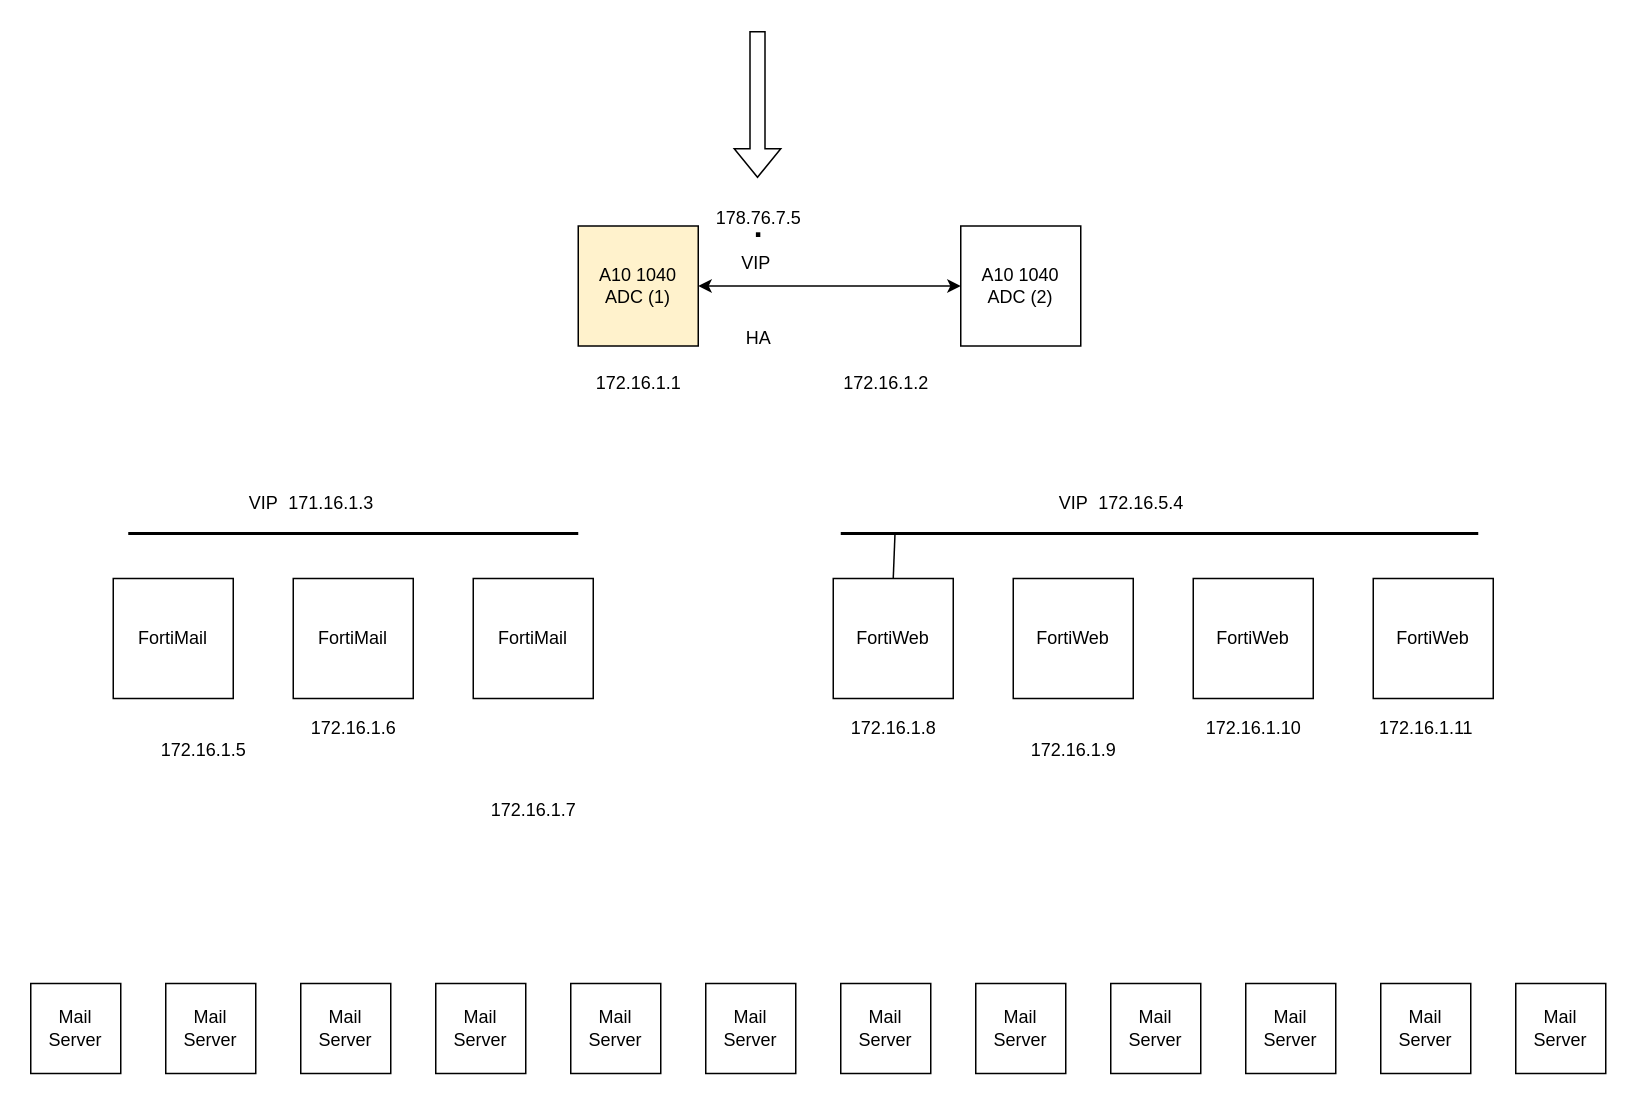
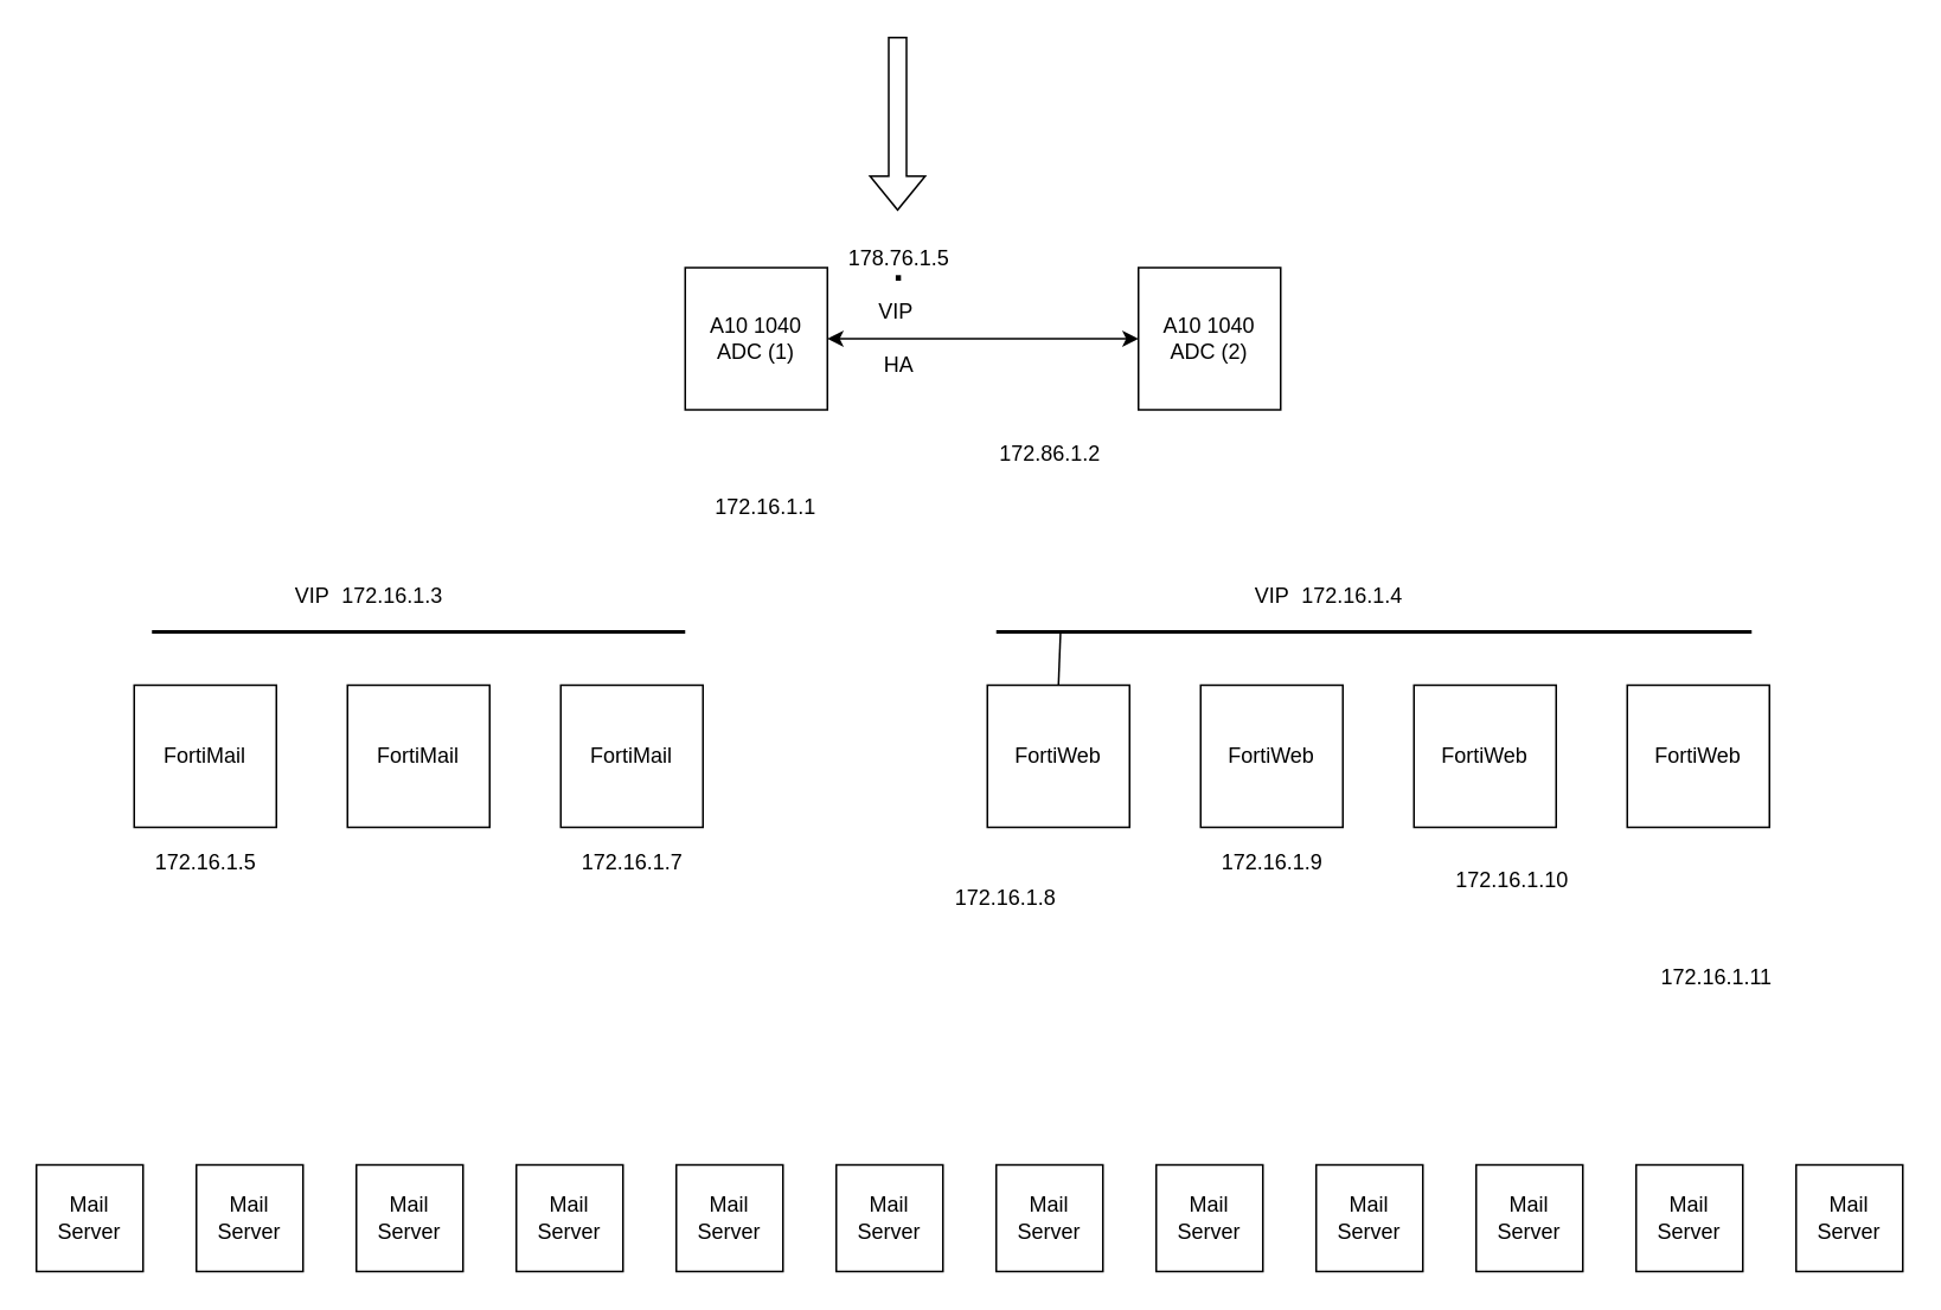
  <mxCell id="0" />
  <mxCell id="1" parent="0" />
  <mxCell id="2" value="FortiMail" style="whiteSpace=wrap;html=1;aspect=fixed;" vertex="1" parent="1"><mxGeometry x="75" y="385" width="80" height="80" as="geometry" /></mxCell>
  <mxCell id="3" value="FortiMail" style="whiteSpace=wrap;html=1;aspect=fixed;" vertex="1" parent="1"><mxGeometry x="195" y="385" width="80" height="80" as="geometry" /></mxCell>
  <mxCell id="4" value="FortiMail" style="whiteSpace=wrap;html=1;aspect=fixed;" vertex="1" parent="1"><mxGeometry x="315" y="385" width="80" height="80" as="geometry" /></mxCell>
  <mxCell id="5" value="FortiWeb" style="whiteSpace=wrap;html=1;aspect=fixed;" vertex="1" parent="1"><mxGeometry x="555" y="385" width="80" height="80" as="geometry" /></mxCell>
  <mxCell id="6" value="FortiWeb" style="whiteSpace=wrap;html=1;aspect=fixed;" vertex="1" parent="1"><mxGeometry x="675" y="385" width="80" height="80" as="geometry" /></mxCell>
  <mxCell id="7" value="FortiWeb" style="whiteSpace=wrap;html=1;aspect=fixed;" vertex="1" parent="1"><mxGeometry x="795" y="385" width="80" height="80" as="geometry" /></mxCell>
  <mxCell id="8" value="FortiWeb" style="whiteSpace=wrap;html=1;aspect=fixed;" vertex="1" parent="1"><mxGeometry x="915" y="385" width="80" height="80" as="geometry" /></mxCell>
- <mxCell id="9" value="A10 1040 ADC (1)" style="whiteSpace=wrap;html=1;aspect=fixed;fillColor=#fff2cc;" vertex="1" parent="1"><mxGeometry x="385" y="150" width="80" height="80" as="geometry" /></mxCell>
+ <mxCell id="9" value="A10 1040 ADC (1)" style="whiteSpace=wrap;html=1;aspect=fixed;" vertex="1" parent="1"><mxGeometry x="385" y="150" width="80" height="80" as="geometry" /></mxCell>
  <mxCell id="10" value="A10 1040 ADC (2)" style="whiteSpace=wrap;html=1;aspect=fixed;" vertex="1" parent="1"><mxGeometry x="640" y="150" width="80" height="80" as="geometry" /></mxCell>
  <mxCell id="11" value="" style="endArrow=classic;startArrow=classic;html=1;rounded=0;entryX=0;entryY=0.5;entryDx=0;entryDy=0;" edge="1" parent="1" target="10"><mxGeometry width="50" height="50" relative="1" as="geometry"><mxPoint x="465" y="190" as="sourcePoint" /><mxPoint x="515" y="140" as="targetPoint" /></mxGeometry></mxCell>
  <mxCell id="12" value="VIP&amp;nbsp;" style="text;html=1;align=center;verticalAlign=middle;resizable=0;points=[];autosize=1;strokeColor=none;fillColor=none;" vertex="1" parent="1"><mxGeometry x="480" y="160" width="50" height="30" as="geometry" /></mxCell>
- <mxCell id="13" value="178.76.7.5" style="text;html=1;align=center;verticalAlign=middle;resizable=0;points=[];autosize=1;strokeColor=none;fillColor=none;" vertex="1" parent="1"><mxGeometry x="465" y="130" width="80" height="30" as="geometry" /></mxCell>
- <mxCell id="14" value="HA" style="text;html=1;align=center;verticalAlign=middle;resizable=0;points=[];autosize=1;strokeColor=none;fillColor=none;" vertex="1" parent="1"><mxGeometry x="485" y="210" width="40" height="30" as="geometry" /></mxCell>
+ <mxCell id="13" value="178.76.1.5" style="text;html=1;align=center;verticalAlign=middle;resizable=0;points=[];autosize=1;strokeColor=none;fillColor=none;" vertex="1" parent="1"><mxGeometry x="465" y="130" width="80" height="30" as="geometry" /></mxCell>
+ <mxCell id="14" value="HA" style="text;html=1;align=center;verticalAlign=middle;resizable=0;points=[];autosize=1;strokeColor=none;fillColor=none;" vertex="1" parent="1"><mxGeometry x="485" y="190" width="40" height="30" as="geometry" /></mxCell>
  <mxCell id="15" value="Mail Server" style="whiteSpace=wrap;html=1;aspect=fixed;" vertex="1" parent="1"><mxGeometry x="20" y="655" width="60" height="60" as="geometry" /></mxCell>
  <mxCell id="16" value="Mail Server" style="whiteSpace=wrap;html=1;aspect=fixed;" vertex="1" parent="1"><mxGeometry x="110" y="655" width="60" height="60" as="geometry" /></mxCell>
  <mxCell id="17" value="Mail Server" style="whiteSpace=wrap;html=1;aspect=fixed;" vertex="1" parent="1"><mxGeometry x="200" y="655" width="60" height="60" as="geometry" /></mxCell>
  <mxCell id="18" value="Mail Server" style="whiteSpace=wrap;html=1;aspect=fixed;" vertex="1" parent="1"><mxGeometry x="290" y="655" width="60" height="60" as="geometry" /></mxCell>
  <mxCell id="19" value="Mail Server" style="whiteSpace=wrap;html=1;aspect=fixed;" vertex="1" parent="1"><mxGeometry x="380" y="655" width="60" height="60" as="geometry" /></mxCell>
  <mxCell id="20" value="Mail Server" style="whiteSpace=wrap;html=1;aspect=fixed;" vertex="1" parent="1"><mxGeometry x="470" y="655" width="60" height="60" as="geometry" /></mxCell>
  <mxCell id="21" value="Mail Server" style="whiteSpace=wrap;html=1;aspect=fixed;" vertex="1" parent="1"><mxGeometry x="560" y="655" width="60" height="60" as="geometry" /></mxCell>
  <mxCell id="22" value="Mail Server" style="whiteSpace=wrap;html=1;aspect=fixed;" vertex="1" parent="1"><mxGeometry x="650" y="655" width="60" height="60" as="geometry" /></mxCell>
  <mxCell id="23" value="Mail Server" style="whiteSpace=wrap;html=1;aspect=fixed;" vertex="1" parent="1"><mxGeometry x="740" y="655" width="60" height="60" as="geometry" /></mxCell>
  <mxCell id="24" value="Mail Server" style="whiteSpace=wrap;html=1;aspect=fixed;" vertex="1" parent="1"><mxGeometry x="830" y="655" width="60" height="60" as="geometry" /></mxCell>
  <mxCell id="25" value="Mail Server" style="whiteSpace=wrap;html=1;aspect=fixed;" vertex="1" parent="1"><mxGeometry x="920" y="655" width="60" height="60" as="geometry" /></mxCell>
  <mxCell id="26" value="Mail Server" style="whiteSpace=wrap;html=1;aspect=fixed;" vertex="1" parent="1"><mxGeometry x="1010" y="655" width="60" height="60" as="geometry" /></mxCell>
  <mxCell id="27" value="&lt;font style=&quot;font-size: 21px;&quot;&gt;&lt;b&gt;.&lt;/b&gt;&lt;/font&gt;" style="text;html=1;align=center;verticalAlign=middle;resizable=0;points=[];autosize=1;strokeColor=none;fillColor=none;" vertex="1" parent="1"><mxGeometry x="490" y="130" width="30" height="40" as="geometry" /></mxCell>
  <mxCell id="28" value="" style="shape=flexArrow;endArrow=classic;html=1;rounded=0;entryX=0.5;entryY=-0.05;entryDx=0;entryDy=0;entryPerimeter=0;" edge="1" parent="1"><mxGeometry width="50" height="50" relative="1" as="geometry"><mxPoint x="504.5" y="20" as="sourcePoint" /><mxPoint x="504.5" y="118" as="targetPoint" /></mxGeometry></mxCell>
- <mxCell id="29" value="172.16.1.1" style="text;html=1;align=center;verticalAlign=middle;resizable=0;points=[];autosize=1;strokeColor=none;fillColor=none;" vertex="1" parent="1"><mxGeometry x="385" y="240" width="80" height="30" as="geometry" /></mxCell>
- <mxCell id="30" value="172.16.1.2" style="text;html=1;align=center;verticalAlign=middle;resizable=0;points=[];autosize=1;strokeColor=none;fillColor=none;" vertex="1" parent="1"><mxGeometry x="550" y="240" width="80" height="30" as="geometry" /></mxCell>
- <mxCell id="31" value="172.16.1.8" style="text;html=1;align=center;verticalAlign=middle;resizable=0;points=[];autosize=1;strokeColor=none;fillColor=none;" vertex="1" parent="1"><mxGeometry x="555" y="470" width="80" height="30" as="geometry" /></mxCell>
- <mxCell id="32" value="172.16.1.9" style="text;html=1;align=center;verticalAlign=middle;resizable=0;points=[];autosize=1;strokeColor=none;fillColor=none;" vertex="1" parent="1"><mxGeometry x="675" y="485" width="80" height="30" as="geometry" /></mxCell>
- <mxCell id="33" value="172.16.1.10" style="text;html=1;align=center;verticalAlign=middle;resizable=0;points=[];autosize=1;strokeColor=none;fillColor=none;" vertex="1" parent="1"><mxGeometry x="790" y="470" width="90" height="30" as="geometry" /></mxCell>
- <mxCell id="34" value="172.16.1.11" style="text;html=1;align=center;verticalAlign=middle;resizable=0;points=[];autosize=1;strokeColor=none;fillColor=none;" vertex="1" parent="1"><mxGeometry x="905" y="470" width="90" height="30" as="geometry" /></mxCell>
+ <mxCell id="29" value="172.16.1.1" style="text;html=1;align=center;verticalAlign=middle;resizable=0;points=[];autosize=1;strokeColor=none;fillColor=none;" vertex="1" parent="1"><mxGeometry x="390" y="270" width="80" height="30" as="geometry" /></mxCell>
+ <mxCell id="30" value="172.86.1.2" style="text;html=1;align=center;verticalAlign=middle;resizable=0;points=[];autosize=1;strokeColor=none;fillColor=none;" vertex="1" parent="1"><mxGeometry x="550" y="240" width="80" height="30" as="geometry" /></mxCell>
+ <mxCell id="31" value="172.16.1.8" style="text;html=1;align=center;verticalAlign=middle;resizable=0;points=[];autosize=1;strokeColor=none;fillColor=none;" vertex="1" parent="1"><mxGeometry x="525" y="490" width="80" height="30" as="geometry" /></mxCell>
+ <mxCell id="32" value="172.16.1.9" style="text;html=1;align=center;verticalAlign=middle;resizable=0;points=[];autosize=1;strokeColor=none;fillColor=none;" vertex="1" parent="1"><mxGeometry x="675" y="470" width="80" height="30" as="geometry" /></mxCell>
+ <mxCell id="33" value="172.16.1.10" style="text;html=1;align=center;verticalAlign=middle;resizable=0;points=[];autosize=1;strokeColor=none;fillColor=none;" vertex="1" parent="1"><mxGeometry x="805" y="480" width="90" height="30" as="geometry" /></mxCell>
+ <mxCell id="34" value="172.16.1.11" style="text;html=1;align=center;verticalAlign=middle;resizable=0;points=[];autosize=1;strokeColor=none;fillColor=none;" vertex="1" parent="1"><mxGeometry x="920" y="535" width="90" height="30" as="geometry" /></mxCell>
  <mxCell id="35" value="" style="line;strokeWidth=2;html=1;" vertex="1" parent="1"><mxGeometry x="85" y="350" width="300" height="10" as="geometry" /></mxCell>
- <mxCell id="36" value="171.16.1.3" style="text;html=1;align=center;verticalAlign=middle;resizable=0;points=[];autosize=1;strokeColor=none;fillColor=none;" vertex="1" parent="1"><mxGeometry x="180" y="320" width="80" height="30" as="geometry" /></mxCell>
+ <mxCell id="36" value="172.16.1.3" style="text;html=1;align=center;verticalAlign=middle;resizable=0;points=[];autosize=1;strokeColor=none;fillColor=none;" vertex="1" parent="1"><mxGeometry x="180" y="320" width="80" height="30" as="geometry" /></mxCell>
  <mxCell id="37" value="" style="line;strokeWidth=2;html=1;" vertex="1" parent="1"><mxGeometry x="560" y="350" width="425" height="10" as="geometry" /></mxCell>
- <mxCell id="38" value="172.16.5.4" style="text;html=1;align=center;verticalAlign=middle;resizable=0;points=[];autosize=1;strokeColor=none;fillColor=none;" vertex="1" parent="1"><mxGeometry x="720" y="320" width="80" height="30" as="geometry" /></mxCell>
- <mxCell id="39" value="172.16.1.5" style="text;html=1;align=center;verticalAlign=middle;resizable=0;points=[];autosize=1;strokeColor=none;fillColor=none;" vertex="1" parent="1"><mxGeometry x="95" y="485" width="80" height="30" as="geometry" /></mxCell>
- <mxCell id="40" value="172.16.1.6" style="text;html=1;align=center;verticalAlign=middle;resizable=0;points=[];autosize=1;strokeColor=none;fillColor=none;" vertex="1" parent="1"><mxGeometry x="195" y="470" width="80" height="30" as="geometry" /></mxCell>
- <mxCell id="41" value="172.16.1.7" style="text;html=1;align=center;verticalAlign=middle;resizable=0;points=[];autosize=1;strokeColor=none;fillColor=none;" vertex="1" parent="1"><mxGeometry x="315" y="525" width="80" height="30" as="geometry" /></mxCell>
+ <mxCell id="38" value="172.16.1.4" style="text;html=1;align=center;verticalAlign=middle;resizable=0;points=[];autosize=1;strokeColor=none;fillColor=none;" vertex="1" parent="1"><mxGeometry x="720" y="320" width="80" height="30" as="geometry" /></mxCell>
+ <mxCell id="39" value="172.16.1.5" style="text;html=1;align=center;verticalAlign=middle;resizable=0;points=[];autosize=1;strokeColor=none;fillColor=none;" vertex="1" parent="1"><mxGeometry x="75" y="470" width="80" height="30" as="geometry" /></mxCell>
+ <mxCell id="41" value="172.16.1.7" style="text;html=1;align=center;verticalAlign=middle;resizable=0;points=[];autosize=1;strokeColor=none;fillColor=none;" vertex="1" parent="1"><mxGeometry x="315" y="470" width="80" height="30" as="geometry" /></mxCell>
  <mxCell id="42" value="VIP" style="text;html=1;align=center;verticalAlign=middle;resizable=0;points=[];autosize=1;strokeColor=none;fillColor=none;" vertex="1" parent="1"><mxGeometry x="155" y="320" width="40" height="30" as="geometry" /></mxCell>
  <mxCell id="43" value="VIP" style="text;html=1;align=center;verticalAlign=middle;resizable=0;points=[];autosize=1;strokeColor=none;fillColor=none;" vertex="1" parent="1"><mxGeometry x="695" y="320" width="40" height="30" as="geometry" /></mxCell>
  <mxCell id="44" value="" style="endArrow=none;html=1;rounded=0;entryX=0.085;entryY=0.6;entryDx=0;entryDy=0;entryPerimeter=0;exitX=0.5;exitY=0;exitDx=0;exitDy=0;" edge="1" parent="1" source="5" target="37"><mxGeometry width="50" height="50" relative="1" as="geometry"><mxPoint x="545" y="400" as="sourcePoint" /><mxPoint x="595" y="350" as="targetPoint" /></mxGeometry></mxCell>
